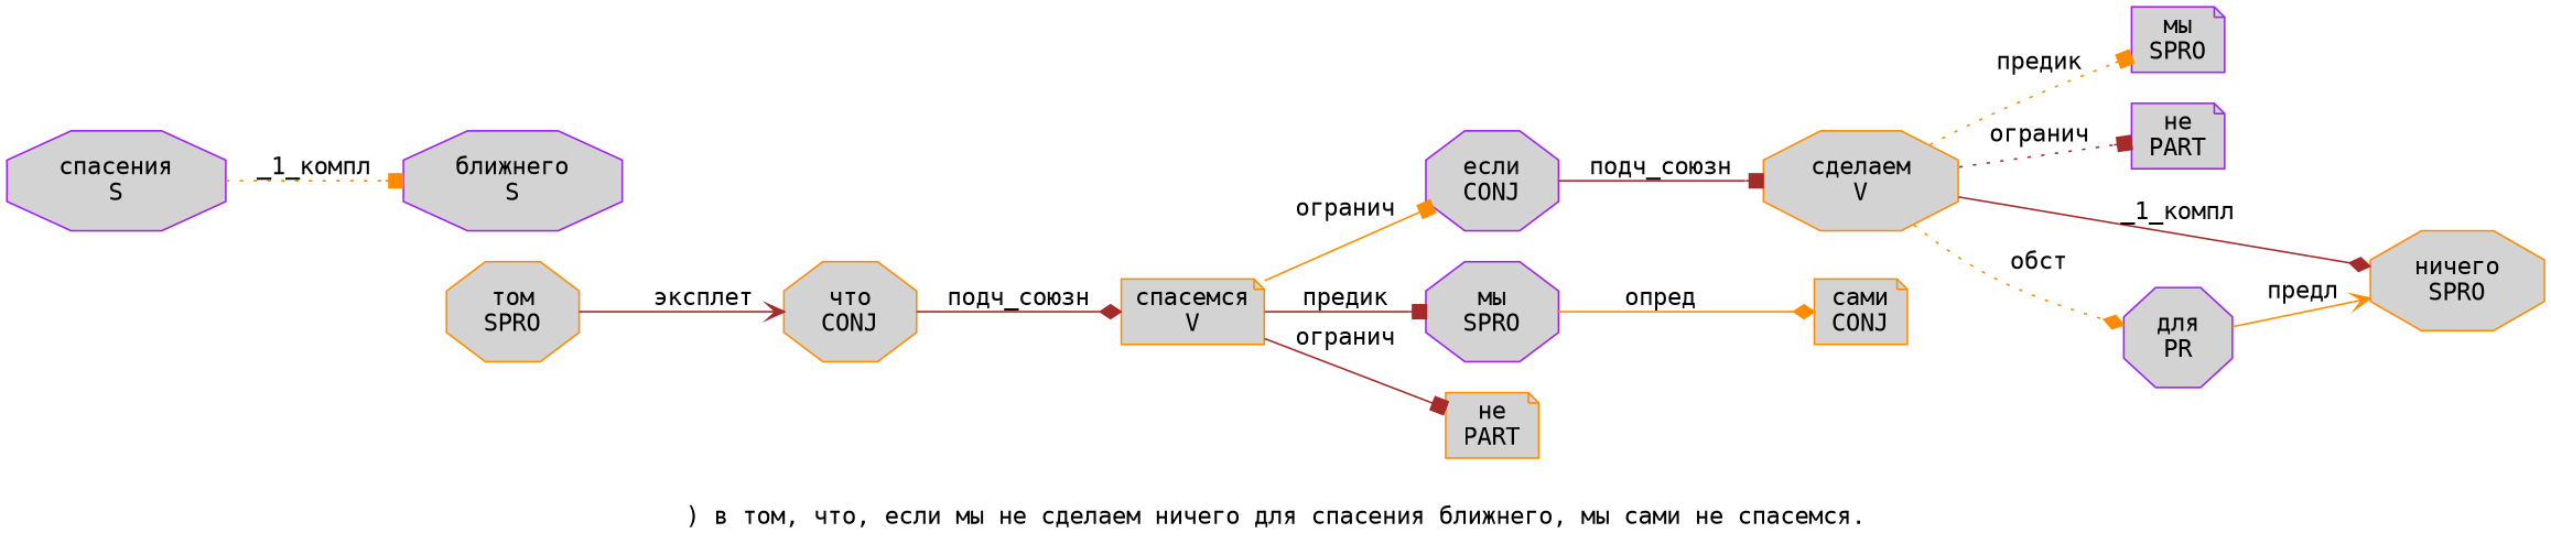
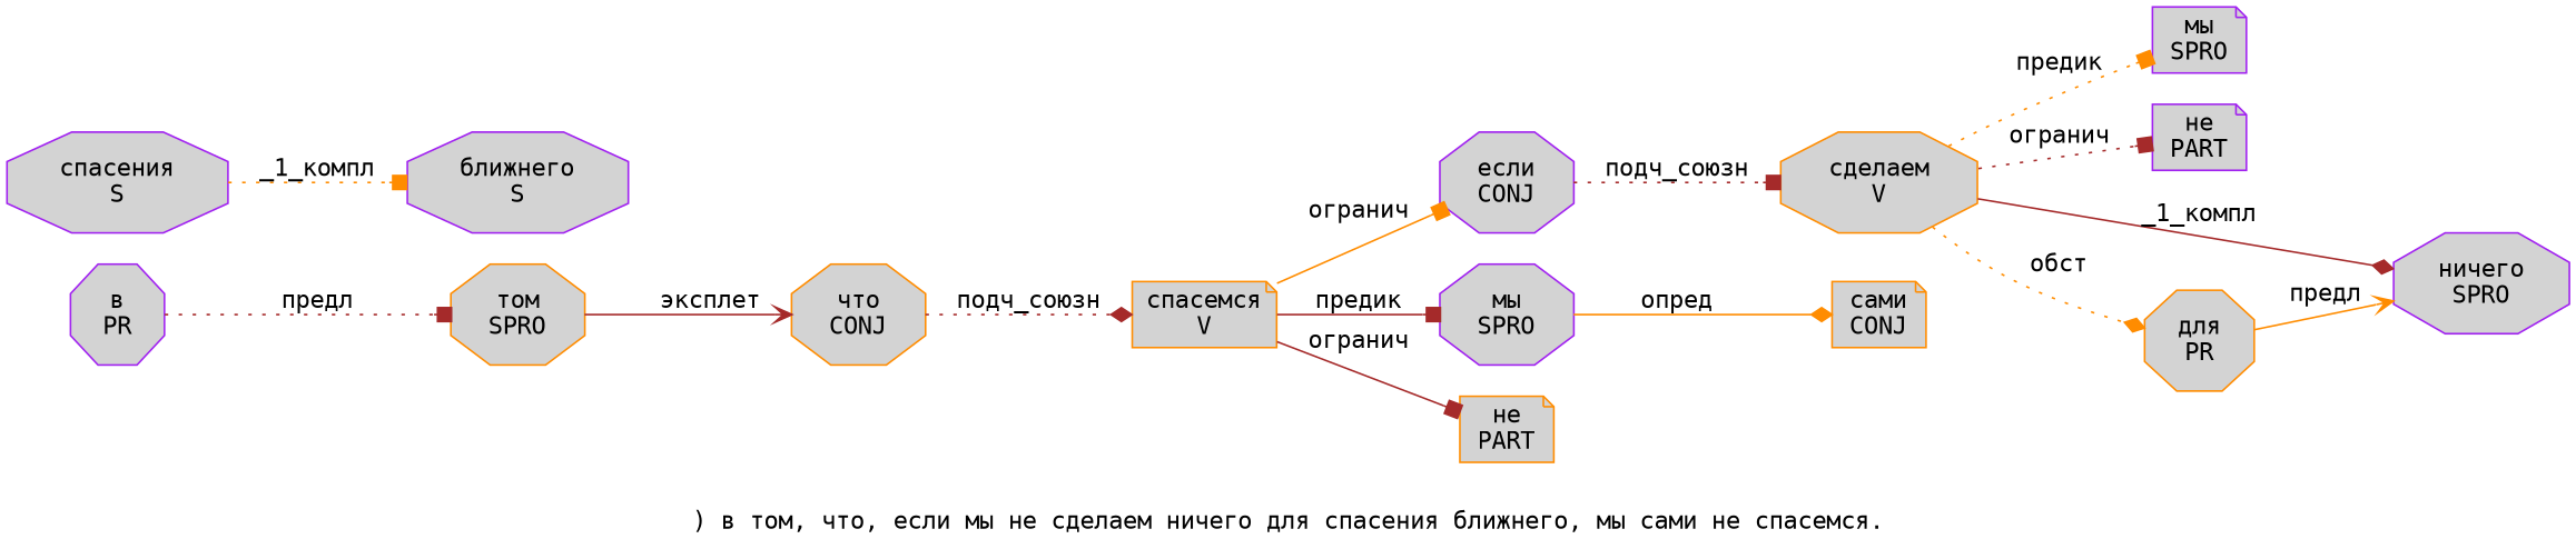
  digraph {
    fontname="DejaVu Sans Mono"
    label=") в том, что, если мы не сделаем ничего для спасения ближнего, мы сами не спасемся."
    rankdir=LR
    node [color=purple fillcolor=lightgray fontname="DejaVu Sans Mono" penwidth=1 shape=octagon style=filled]
    edge [arrowhead=box color=brown fontname="DejaVu Sans Mono" style=solid]
+   n1 [label="в\nPR"]
    n2 [color=darkorange label="том\nSPRO"]
    n3 [color=darkorange label="что\nCONJ"]
    n4 [color=darkorange label="спасемся\nV" shape=note]
    n5 [label="если\nCONJ"]
    n6 [label="мы\nSPRO"]
    n7 [color=darkorange label="не\nPART" shape=note]
    n8 [color=darkorange label="сделаем\nV"]
    n9 [label="мы\nSPRO" shape=note]
    n10 [label="не\nPART" shape=note]
-   n11 [color=darkorange label="ничего\nSPRO"]
-   n12 [label="для\nPR"]
+   n11 [label="ничего\nSPRO"]
+   n12 [color=darkorange label="для\nPR"]
    n13 [label="спасения\nS"]
    n14 [label="ближнего\nS"]
    n15 [color=darkorange label="сами\nCONJ" shape=note]
+   n1 -> n2 [label="предл" style=dotted]
    n2 -> n3 [arrowhead=vee label="эксплет"]
-   n3 -> n4 [arrowhead=diamond label="подч_союзн"]
+   n3 -> n4 [arrowhead=diamond label="подч_союзн" style=dotted]
    n4 -> n5 [color=darkorange label="огранич"]
    n4 -> n6 [label="предик"]
    n4 -> n7 [label="огранич"]
-   n5 -> n8 [label="подч_союзн"]
+   n5 -> n8 [label="подч_союзн" style=dotted]
    n6 -> n15 [arrowhead=diamond color=darkorange label="опред"]
    n8 -> n9 [color=darkorange label="предик" style=dotted]
    n8 -> n10 [label="огранич" style=dotted]
    n8 -> n11 [arrowhead=diamond label="_1_компл"]
    n8 -> n12 [arrowhead=diamond color=darkorange label="обст" style=dotted]
    n12 -> n11 [arrowhead=vee color=darkorange label="предл"]
    n13 -> n14 [color=darkorange label="_1_компл" style=dotted]
  }
